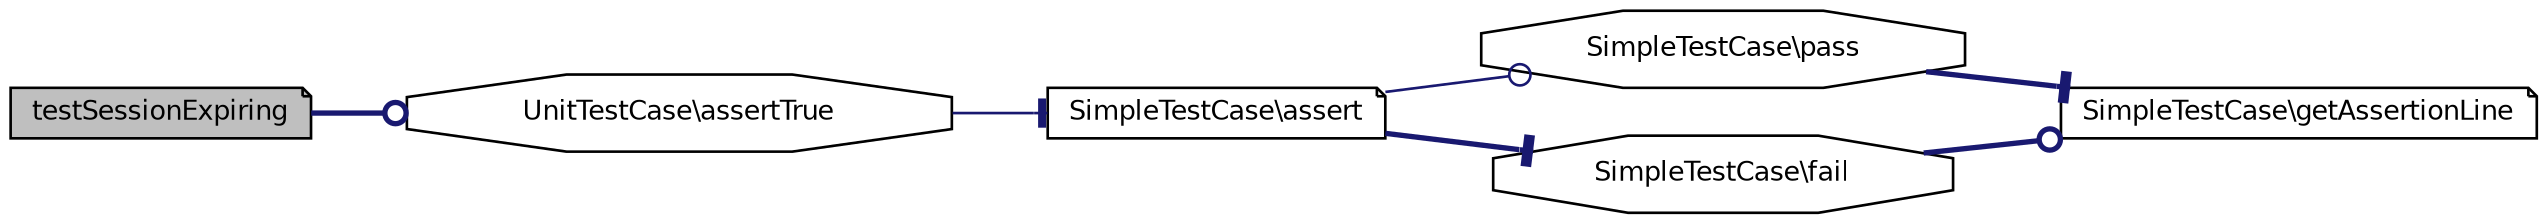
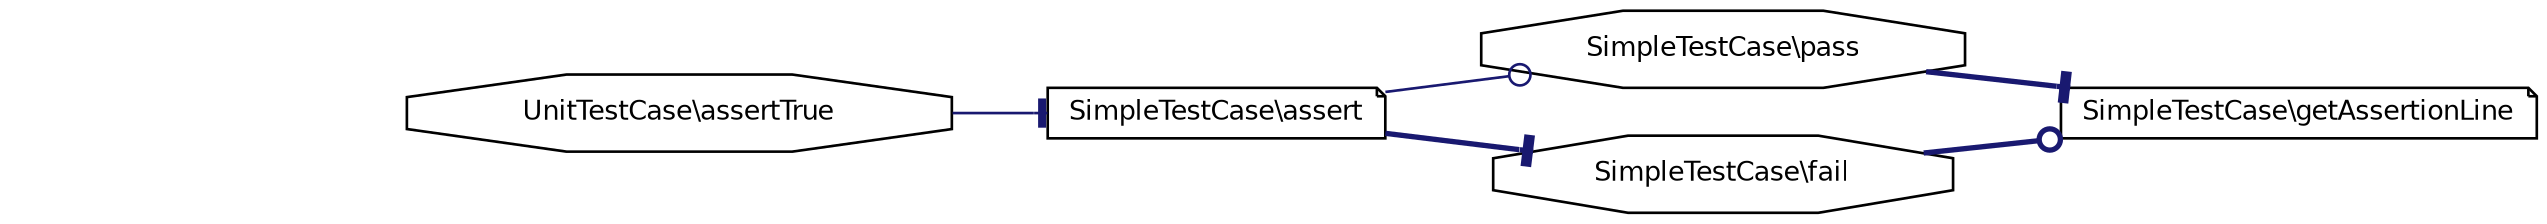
  digraph {
    rankdir=LR
    node [color=black fillcolor=white fontname=Helvetica fontsize=10 shape=note style=filled]
    edge [color=midnightblue fontname=Helvetica fontsize=10 labelfontname=Helvetica labelfontsize=10 style=bold arrowhead=odot]
-   n1 [fillcolor=grey75 fontcolor=black height=0.2 label=testSessionExpiring width=0.4]
    n2 [height=0.2 label="UnitTestCase\\assertTrue" shape=octagon width=0.4]
    n3 [height=0.2 label="SimpleTestCase\\assert" width=0.4]
    n4 [height=0.2 label="SimpleTestCase\\pass" shape=octagon width=0.4]
    n5 [height=0.2 label="SimpleTestCase\\fail" shape=octagon width=0.4]
    n6 [height=0.2 label="SimpleTestCase\\getAssertionLine" width=0.4]
-   n1 -> n2
    n2 -> n3 [style=solid arrowhead=tee]
    n3 -> n4 [style=solid]
    n3 -> n5 [arrowhead=tee]
    n4 -> n6 [arrowhead=tee]
    n5 -> n6
  }
